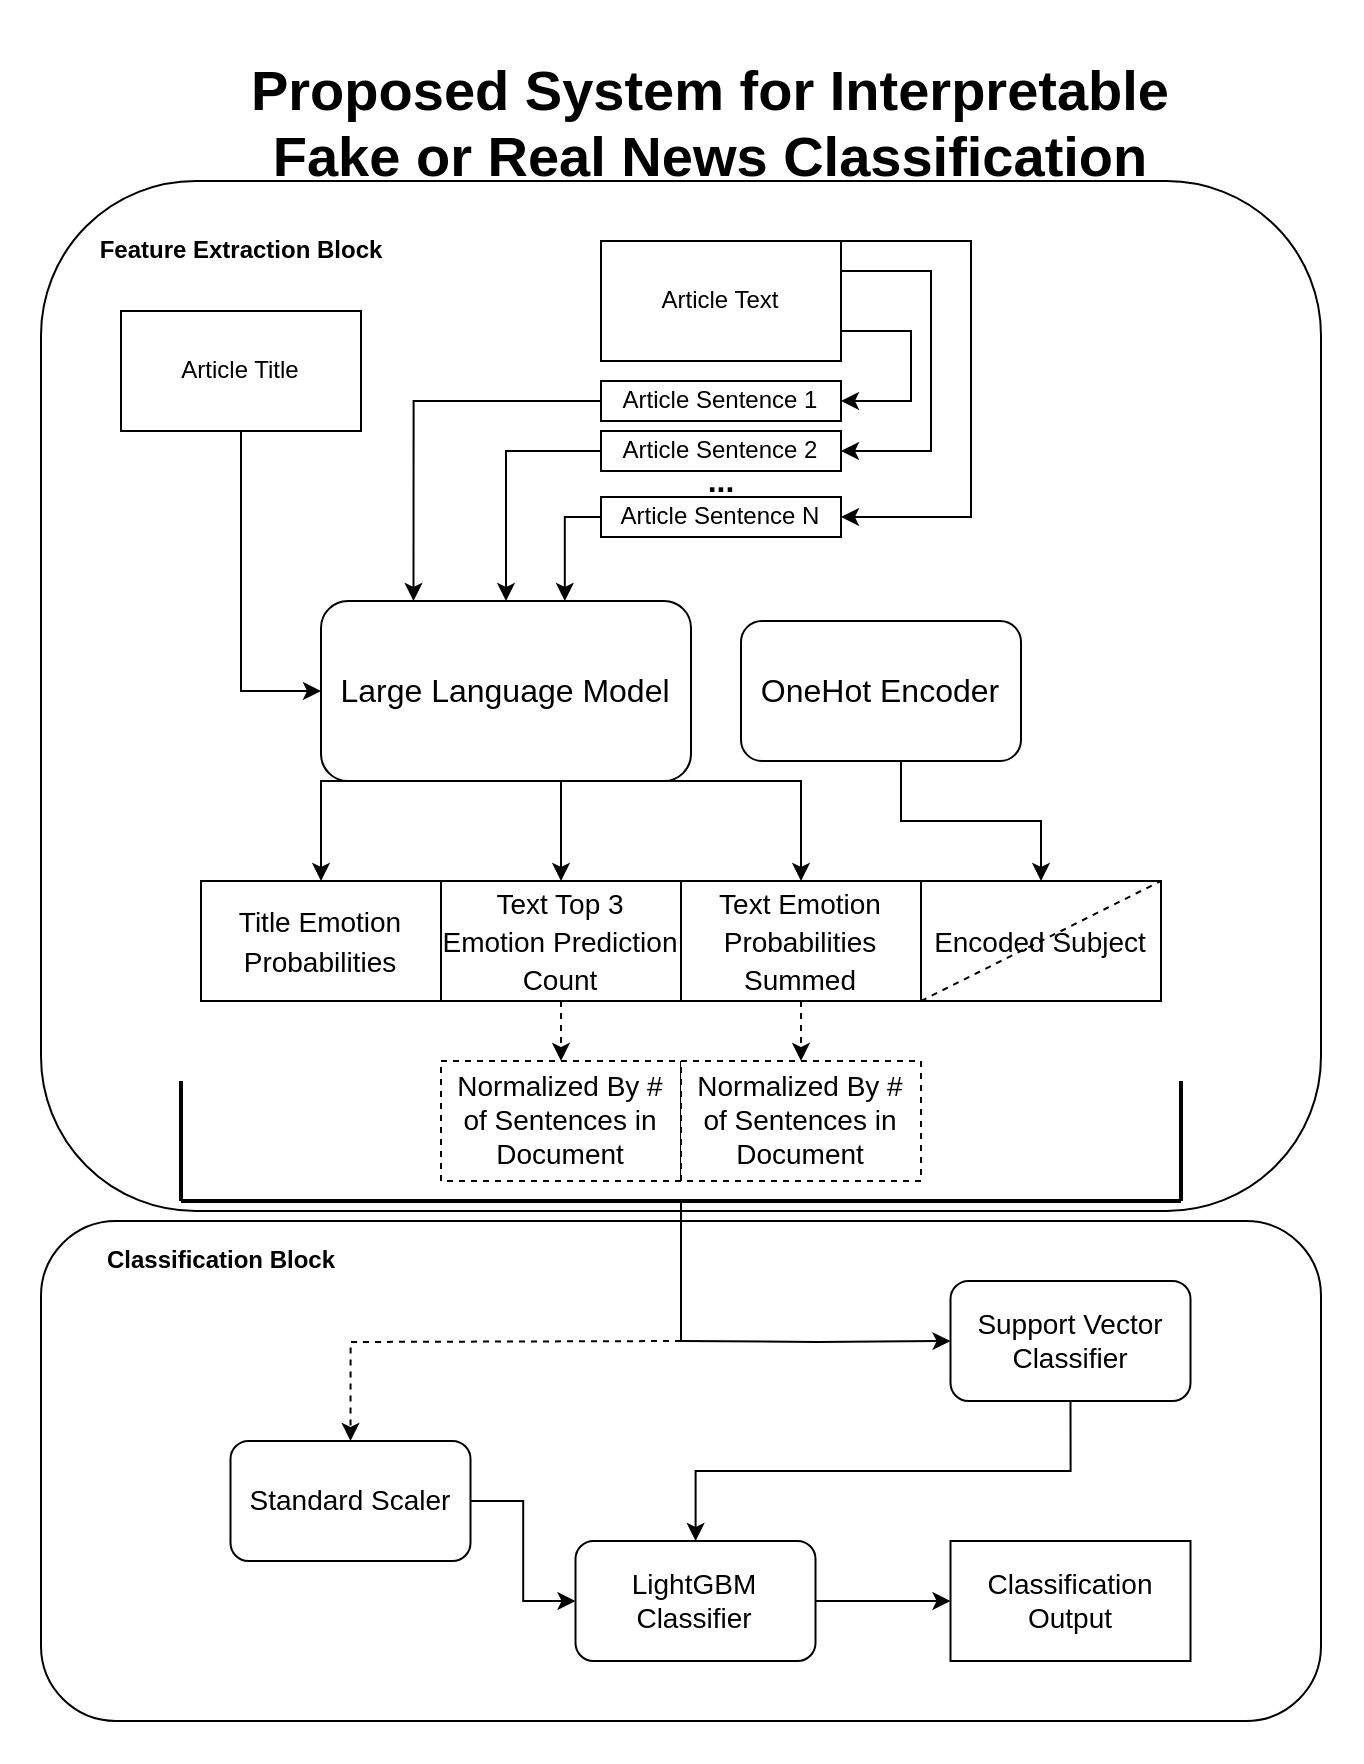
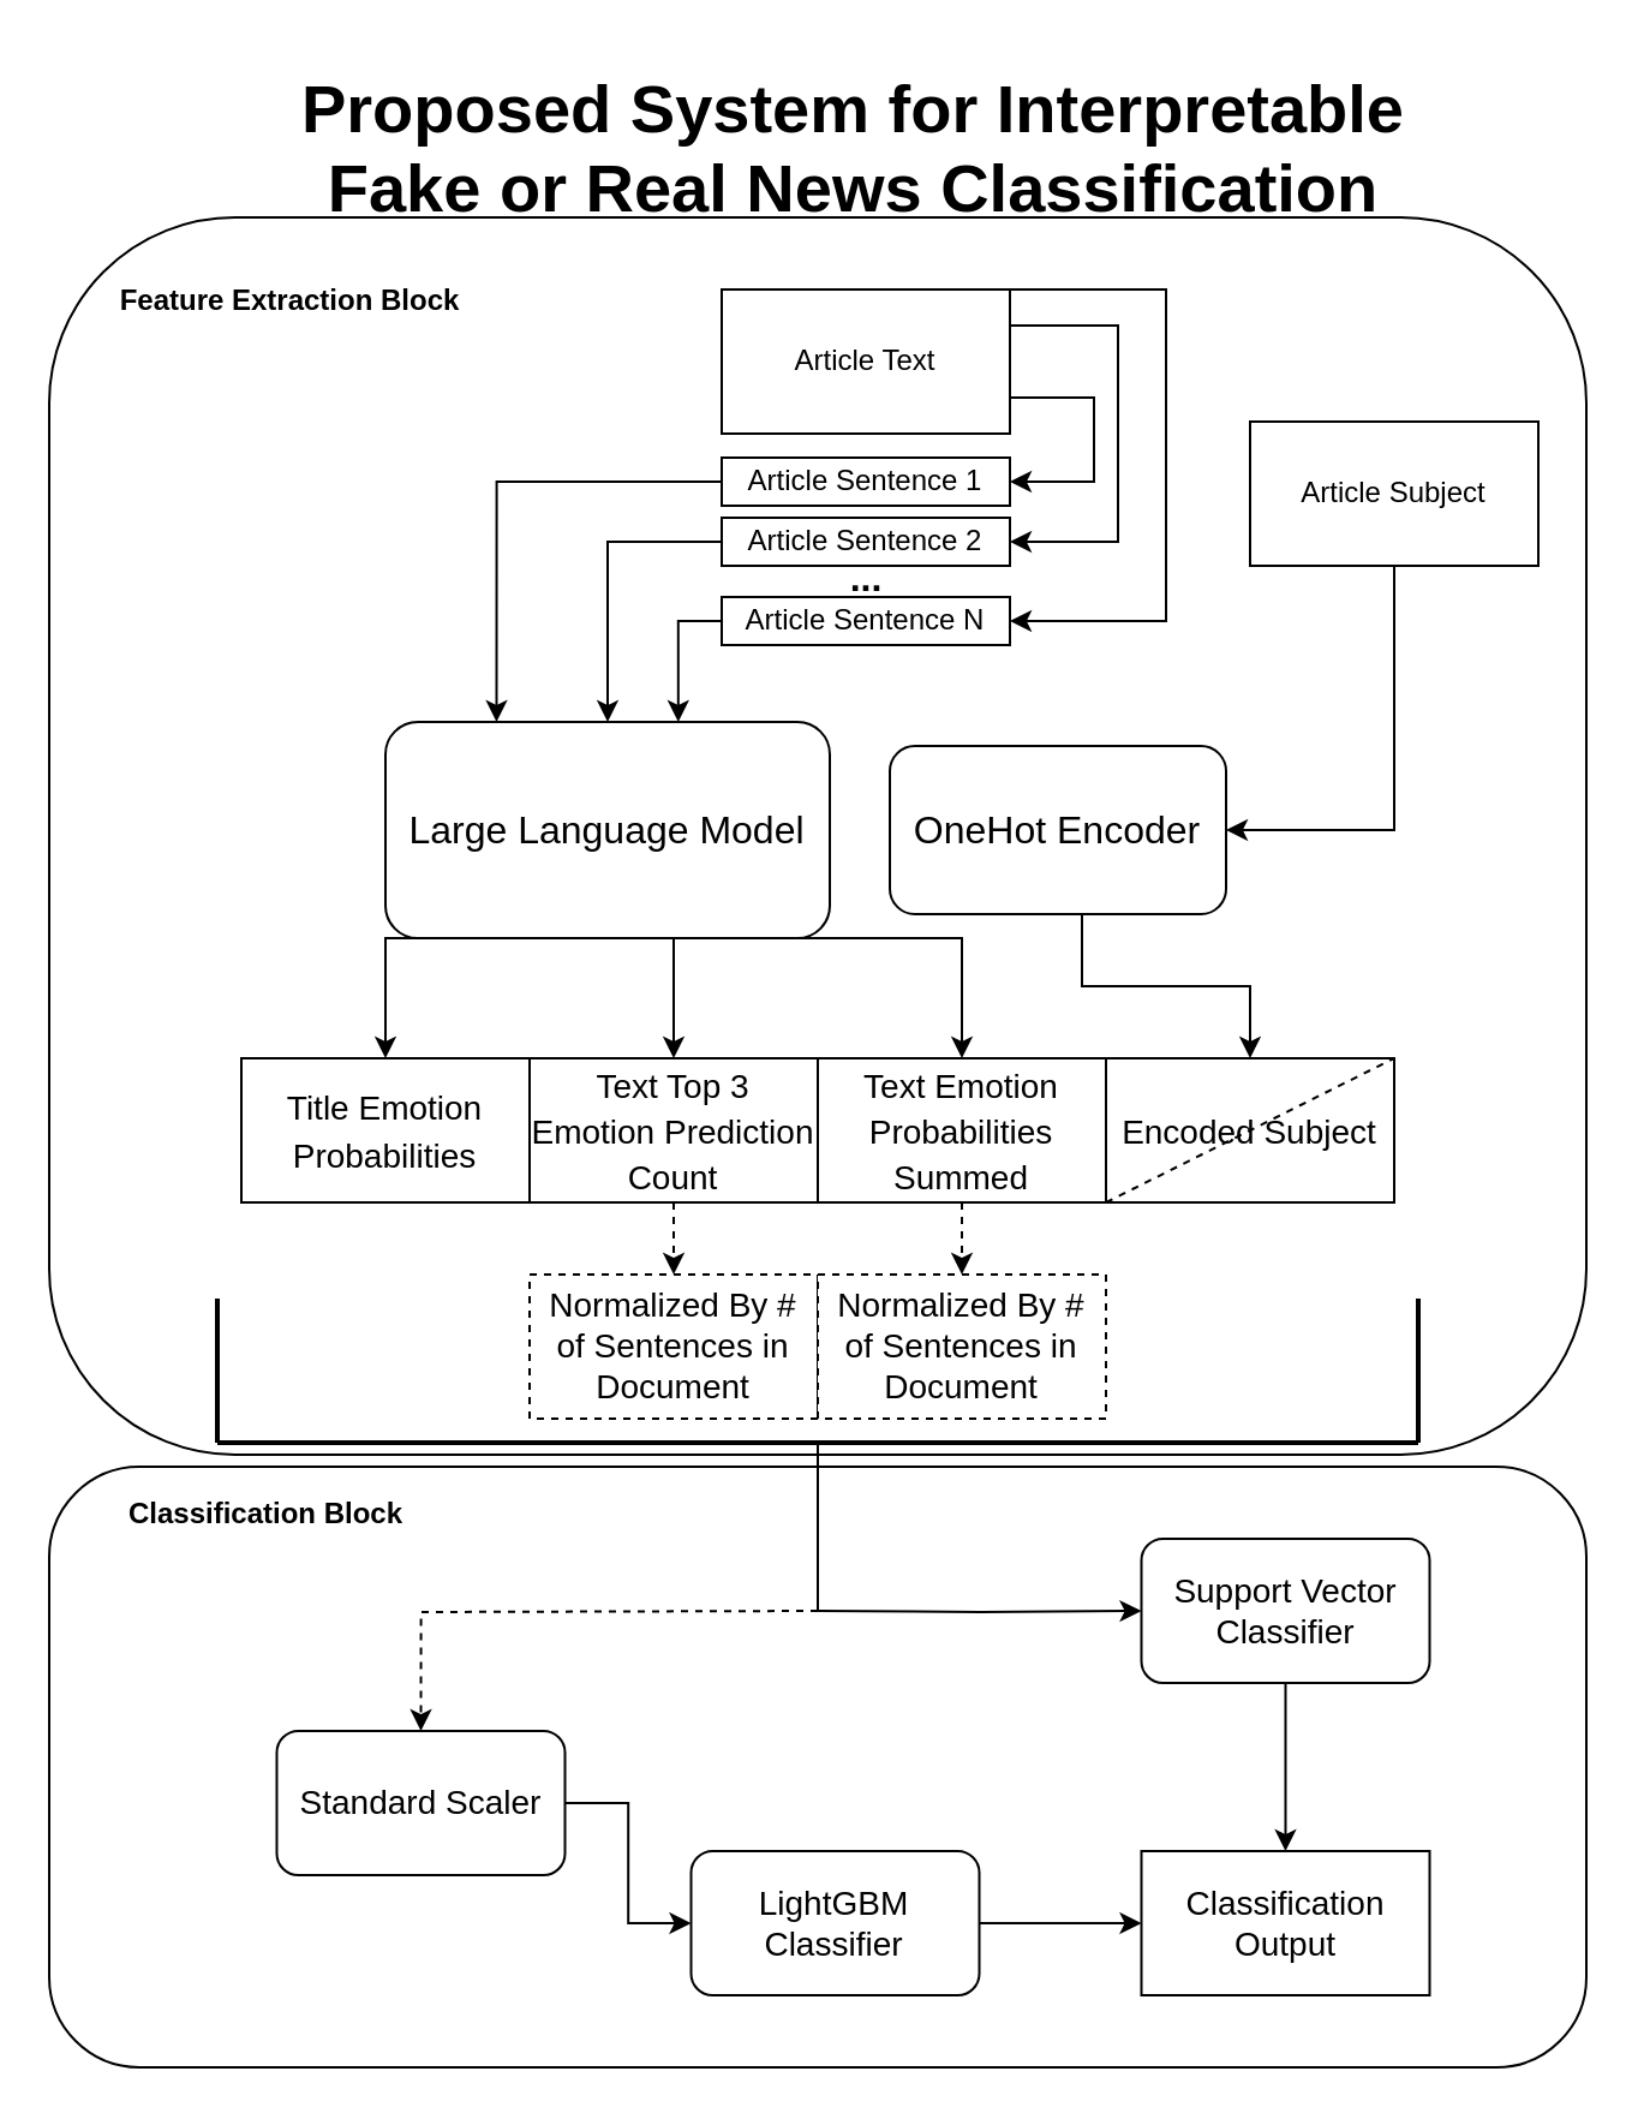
  <mxCell id="0" />
  <mxCell id="1" parent="0" />
- <mxCell id="2" style="edgeStyle=orthogonalEdgeStyle;rounded=0;orthogonalLoop=1;jettySize=auto;html=1;exitX=0.5;exitY=1;exitDx=0;exitDy=0;entryX=0;entryY=0.5;entryDx=0;entryDy=0;fontSize=16;" parent="1" source="3" target="18" edge="1"><mxGeometry relative="1" as="geometry" /></mxCell>
- <mxCell id="3" value="Article Title" style="rounded=0;whiteSpace=wrap;html=1;" parent="1" vertex="1"><mxGeometry x="60" y="155" width="120" height="60" as="geometry" /></mxCell>
  <mxCell id="4" style="edgeStyle=orthogonalEdgeStyle;rounded=0;orthogonalLoop=1;jettySize=auto;html=1;exitX=1;exitY=0;exitDx=0;exitDy=0;entryX=1;entryY=0.5;entryDx=0;entryDy=0;fontSize=16;" parent="1" source="7" target="14" edge="1"><mxGeometry relative="1" as="geometry"><Array as="points"><mxPoint x="485" y="120" /><mxPoint x="485" y="258" /></Array></mxGeometry></mxCell>
  <mxCell id="5" style="edgeStyle=orthogonalEdgeStyle;rounded=0;orthogonalLoop=1;jettySize=auto;html=1;exitX=1;exitY=0.25;exitDx=0;exitDy=0;entryX=1;entryY=0.5;entryDx=0;entryDy=0;fontSize=16;" parent="1" source="7" target="11" edge="1"><mxGeometry relative="1" as="geometry"><Array as="points"><mxPoint x="465" y="135" /><mxPoint x="465" y="225" /></Array></mxGeometry></mxCell>
  <mxCell id="6" style="edgeStyle=orthogonalEdgeStyle;rounded=0;orthogonalLoop=1;jettySize=auto;html=1;exitX=1;exitY=0.75;exitDx=0;exitDy=0;entryX=1;entryY=0.5;entryDx=0;entryDy=0;fontSize=16;" parent="1" source="7" target="9" edge="1"><mxGeometry relative="1" as="geometry"><Array as="points"><mxPoint x="455" y="165" /><mxPoint x="455" y="200" /></Array></mxGeometry></mxCell>
  <mxCell id="7" value="&lt;div&gt;Article Text&lt;/div&gt;" style="rounded=0;whiteSpace=wrap;html=1;" parent="1" vertex="1"><mxGeometry x="300" y="120" width="120" height="60" as="geometry" /></mxCell>
  <mxCell id="8" style="edgeStyle=orthogonalEdgeStyle;rounded=0;orthogonalLoop=1;jettySize=auto;html=1;exitX=0;exitY=0.5;exitDx=0;exitDy=0;entryX=0.25;entryY=0;entryDx=0;entryDy=0;fontSize=16;" parent="1" source="9" target="18" edge="1"><mxGeometry relative="1" as="geometry" /></mxCell>
  <mxCell id="9" value="Article Sentence 1" style="rounded=0;whiteSpace=wrap;html=1;" parent="1" vertex="1"><mxGeometry x="300" y="190" width="120" height="20" as="geometry" /></mxCell>
  <mxCell id="10" style="edgeStyle=orthogonalEdgeStyle;rounded=0;orthogonalLoop=1;jettySize=auto;html=1;exitX=0;exitY=0.5;exitDx=0;exitDy=0;entryX=0.5;entryY=0;entryDx=0;entryDy=0;fontSize=16;" parent="1" source="11" target="18" edge="1"><mxGeometry relative="1" as="geometry" /></mxCell>
  <mxCell id="11" value="Article Sentence 2" style="rounded=0;whiteSpace=wrap;html=1;" parent="1" vertex="1"><mxGeometry x="300" y="215" width="120" height="20" as="geometry" /></mxCell>
  <mxCell id="12" value="&lt;font style=&quot;font-size: 16px;&quot;&gt;&lt;b&gt;...&lt;/b&gt;&lt;/font&gt;" style="text;html=1;align=center;verticalAlign=middle;resizable=0;points=[];autosize=1;strokeColor=none;fillColor=none;" parent="1" vertex="1"><mxGeometry x="340" y="225" width="40" height="30" as="geometry" /></mxCell>
  <mxCell id="13" style="edgeStyle=orthogonalEdgeStyle;rounded=0;orthogonalLoop=1;jettySize=auto;html=1;exitX=0;exitY=0.5;exitDx=0;exitDy=0;entryX=0.659;entryY=0;entryDx=0;entryDy=0;entryPerimeter=0;fontSize=14;" parent="1" source="14" target="18" edge="1"><mxGeometry relative="1" as="geometry"><Array as="points"><mxPoint x="282" y="258" /></Array></mxGeometry></mxCell>
  <mxCell id="14" value="Article Sentence N" style="rounded=0;whiteSpace=wrap;html=1;" parent="1" vertex="1"><mxGeometry x="300" y="248" width="120" height="20" as="geometry" /></mxCell>
  <mxCell id="15" style="edgeStyle=orthogonalEdgeStyle;rounded=0;orthogonalLoop=1;jettySize=auto;html=1;exitX=0.5;exitY=1;exitDx=0;exitDy=0;entryX=0.5;entryY=0;entryDx=0;entryDy=0;fontSize=16;" parent="1" source="18" target="21" edge="1"><mxGeometry relative="1" as="geometry"><Array as="points"><mxPoint x="280" y="390" /></Array></mxGeometry></mxCell>
  <mxCell id="16" style="edgeStyle=orthogonalEdgeStyle;rounded=0;orthogonalLoop=1;jettySize=auto;html=1;exitX=0.25;exitY=1;exitDx=0;exitDy=0;entryX=0.5;entryY=0;entryDx=0;entryDy=0;fontSize=16;" parent="1" source="18" target="19" edge="1"><mxGeometry relative="1" as="geometry"><Array as="points"><mxPoint x="160" y="390" /></Array></mxGeometry></mxCell>
  <mxCell id="17" style="edgeStyle=orthogonalEdgeStyle;rounded=0;orthogonalLoop=1;jettySize=auto;html=1;exitX=0.75;exitY=1;exitDx=0;exitDy=0;entryX=0.5;entryY=0;entryDx=0;entryDy=0;fontSize=16;" parent="1" source="18" target="23" edge="1"><mxGeometry relative="1" as="geometry"><Array as="points"><mxPoint x="400" y="390" /></Array></mxGeometry></mxCell>
  <mxCell id="18" value="Large Language Model" style="rounded=1;whiteSpace=wrap;html=1;fontSize=16;" parent="1" vertex="1"><mxGeometry x="160" y="300" width="185" height="90" as="geometry" /></mxCell>
  <mxCell id="19" value="&lt;font style=&quot;font-size: 14px;&quot;&gt;Title Emotion Probabilities&lt;/font&gt;" style="rounded=0;whiteSpace=wrap;html=1;fontSize=16;" parent="1" vertex="1"><mxGeometry x="100" y="440" width="120" height="60" as="geometry" /></mxCell>
  <mxCell id="20" style="edgeStyle=orthogonalEdgeStyle;rounded=0;orthogonalLoop=1;jettySize=auto;html=1;exitX=0.5;exitY=1;exitDx=0;exitDy=0;entryX=0.5;entryY=0;entryDx=0;entryDy=0;fontSize=14;dashed=1;" parent="1" source="21" target="35" edge="1"><mxGeometry relative="1" as="geometry" /></mxCell>
  <mxCell id="21" value="&lt;font style=&quot;font-size: 14px;&quot;&gt;Text Top 3 Emotion Prediction Count &lt;br&gt;&lt;/font&gt;" style="rounded=0;whiteSpace=wrap;html=1;fontSize=16;" parent="1" vertex="1"><mxGeometry x="220" y="440" width="120" height="60" as="geometry" /></mxCell>
  <mxCell id="22" style="edgeStyle=orthogonalEdgeStyle;rounded=0;orthogonalLoop=1;jettySize=auto;html=1;exitX=0.5;exitY=1;exitDx=0;exitDy=0;entryX=0.5;entryY=0;entryDx=0;entryDy=0;fontSize=14;dashed=1;" parent="1" source="23" target="36" edge="1"><mxGeometry relative="1" as="geometry" /></mxCell>
  <mxCell id="23" value="&lt;font style=&quot;font-size: 14px;&quot;&gt;Text Emotion Probabilities Summed&lt;br&gt;&lt;/font&gt;" style="rounded=0;whiteSpace=wrap;html=1;fontSize=16;" parent="1" vertex="1"><mxGeometry x="340" y="440" width="120" height="60" as="geometry" /></mxCell>
  <mxCell id="24" value="&lt;font style=&quot;font-size: 14px;&quot;&gt;Encoded Subject&lt;/font&gt;" style="rounded=0;whiteSpace=wrap;html=1;fontSize=16;" parent="1" vertex="1"><mxGeometry x="460" y="440" width="120" height="60" as="geometry" /></mxCell>
+ <mxCell id="25" style="edgeStyle=orthogonalEdgeStyle;rounded=0;orthogonalLoop=1;jettySize=auto;html=1;exitX=0.5;exitY=1;exitDx=0;exitDy=0;entryX=1;entryY=0.5;entryDx=0;entryDy=0;fontSize=16;" parent="1" source="26" target="28" edge="1"><mxGeometry relative="1" as="geometry" /></mxCell>
+ <mxCell id="26" value="Article Subject" style="rounded=0;whiteSpace=wrap;html=1;" parent="1" vertex="1"><mxGeometry x="520" y="175" width="120" height="60" as="geometry" /></mxCell>
  <mxCell id="27" style="edgeStyle=orthogonalEdgeStyle;rounded=0;orthogonalLoop=1;jettySize=auto;html=1;exitX=0.5;exitY=1;exitDx=0;exitDy=0;entryX=0.5;entryY=0;entryDx=0;entryDy=0;fontSize=16;" parent="1" source="28" target="24" edge="1"><mxGeometry relative="1" as="geometry"><Array as="points"><mxPoint x="450" y="410" /><mxPoint x="520" y="410" /></Array></mxGeometry></mxCell>
  <mxCell id="28" value="OneHot Encoder" style="rounded=1;whiteSpace=wrap;html=1;fontSize=16;" parent="1" vertex="1"><mxGeometry x="370" y="310" width="140" height="70" as="geometry" /></mxCell>
  <mxCell id="29" style="edgeStyle=orthogonalEdgeStyle;rounded=0;orthogonalLoop=1;jettySize=auto;html=1;exitX=1;exitY=0.5;exitDx=0;exitDy=0;entryX=0;entryY=0.5;entryDx=0;entryDy=0;fontSize=14;" parent="1" source="30" target="32" edge="1"><mxGeometry relative="1" as="geometry" /></mxCell>
  <mxCell id="30" value="Standard Scaler" style="rounded=1;whiteSpace=wrap;html=1;fontSize=14;" parent="1" vertex="1"><mxGeometry x="114.75" y="720" width="120" height="60" as="geometry" /></mxCell>
  <mxCell id="31" style="edgeStyle=orthogonalEdgeStyle;rounded=0;orthogonalLoop=1;jettySize=auto;html=1;exitX=1;exitY=0.5;exitDx=0;exitDy=0;entryX=0;entryY=0.5;entryDx=0;entryDy=0;fontSize=14;" parent="1" source="32" target="33" edge="1"><mxGeometry relative="1" as="geometry" /></mxCell>
  <mxCell id="32" value="LightGBM Classifier" style="rounded=1;whiteSpace=wrap;html=1;fontSize=14;" parent="1" vertex="1"><mxGeometry x="287.25" y="770" width="120" height="60" as="geometry" /></mxCell>
  <mxCell id="33" value="Classification Output" style="rounded=0;whiteSpace=wrap;html=1;fontSize=14;" parent="1" vertex="1"><mxGeometry x="474.75" y="770" width="120" height="60" as="geometry" /></mxCell>
  <mxCell id="34" value="" style="endArrow=none;dashed=1;html=1;rounded=0;fontSize=14;entryX=1;entryY=0;entryDx=0;entryDy=0;" parent="1" target="24" edge="1"><mxGeometry width="50" height="50" relative="1" as="geometry"><mxPoint x="460" y="500" as="sourcePoint" /><mxPoint x="510" y="450" as="targetPoint" /></mxGeometry></mxCell>
  <mxCell id="35" value="Normalized By # of Sentences in Document" style="rounded=0;whiteSpace=wrap;html=1;fontSize=14;dashed=1;" parent="1" vertex="1"><mxGeometry x="220" y="530" width="120" height="60" as="geometry" /></mxCell>
  <mxCell id="36" value="Normalized By # of Sentences in Document" style="rounded=0;whiteSpace=wrap;html=1;fontSize=14;dashed=1;" parent="1" vertex="1"><mxGeometry x="340" y="530" width="120" height="60" as="geometry" /></mxCell>
  <mxCell id="37" value="" style="endArrow=none;html=1;rounded=0;fontSize=14;strokeWidth=2;" parent="1" edge="1"><mxGeometry width="50" height="50" relative="1" as="geometry"><mxPoint x="90" y="600" as="sourcePoint" /><mxPoint x="590" y="600" as="targetPoint" /></mxGeometry></mxCell>
  <mxCell id="38" value="" style="endArrow=none;html=1;rounded=0;fontSize=14;strokeWidth=2;" parent="1" edge="1"><mxGeometry width="50" height="50" relative="1" as="geometry"><mxPoint x="590" y="600" as="sourcePoint" /><mxPoint x="590" y="540" as="targetPoint" /></mxGeometry></mxCell>
  <mxCell id="39" value="" style="endArrow=none;html=1;rounded=0;fontSize=14;strokeWidth=2;" parent="1" edge="1"><mxGeometry width="50" height="50" relative="1" as="geometry"><mxPoint x="90" y="600" as="sourcePoint" /><mxPoint x="90" y="540" as="targetPoint" /></mxGeometry></mxCell>
  <mxCell id="40" value="&lt;h1 align=&quot;center&quot;&gt;Proposed System for Interpretable Fake or Real News Classification&lt;br&gt;&lt;/h1&gt;" style="text;html=1;strokeColor=none;fillColor=none;spacing=5;spacingTop=-20;whiteSpace=wrap;overflow=hidden;rounded=0;dashed=1;fontSize=14;align=center;" parent="1" vertex="1"><mxGeometry x="96" width="517.5" height="120" as="geometry" y="20" /></mxCell>
  <mxCell id="41" style="edgeStyle=orthogonalEdgeStyle;rounded=0;orthogonalLoop=1;jettySize=auto;html=1;entryX=0;entryY=0.5;entryDx=0;entryDy=0;fontSize=14;strokeWidth=1;" parent="1" target="45" edge="1"><mxGeometry relative="1" as="geometry"><mxPoint x="340" y="670" as="sourcePoint" /></mxGeometry></mxCell>
  <mxCell id="42" style="edgeStyle=orthogonalEdgeStyle;rounded=0;orthogonalLoop=1;jettySize=auto;html=1;entryX=0.5;entryY=0;entryDx=0;entryDy=0;fontSize=14;strokeWidth=1;dashed=1;" parent="1" target="30" edge="1"><mxGeometry relative="1" as="geometry"><mxPoint x="340" y="670" as="sourcePoint" /></mxGeometry></mxCell>
  <mxCell id="43" style="edgeStyle=orthogonalEdgeStyle;rounded=0;orthogonalLoop=1;jettySize=auto;html=1;fontSize=14;endArrow=none;endFill=0;" parent="1" edge="1"><mxGeometry relative="1" as="geometry"><mxPoint x="340" y="600" as="sourcePoint" /><mxPoint x="340" y="670" as="targetPoint" /><Array as="points"><mxPoint x="340" y="650" /><mxPoint x="340" y="650" /></Array></mxGeometry></mxCell>
- <mxCell id="44" style="edgeStyle=orthogonalEdgeStyle;rounded=0;orthogonalLoop=1;jettySize=auto;html=1;exitX=0.5;exitY=1;exitDx=0;exitDy=0;fontSize=14;strokeWidth=1;" parent="1" source="45" target="32" edge="1"><mxGeometry relative="1" as="geometry" /></mxCell>
+ <mxCell id="44" style="edgeStyle=orthogonalEdgeStyle;rounded=0;orthogonalLoop=1;jettySize=auto;html=1;exitX=0.5;exitY=1;exitDx=0;exitDy=0;entryX=0.5;entryY=0;entryDx=0;entryDy=0;fontSize=14;strokeWidth=1;" parent="1" source="45" target="33" edge="1"><mxGeometry relative="1" as="geometry" /></mxCell>
  <mxCell id="45" value="Support Vector Classifier" style="rounded=1;whiteSpace=wrap;html=1;fontSize=14;" parent="1" vertex="1"><mxGeometry x="474.75" y="640" width="120" height="60" as="geometry" /></mxCell>
  <mxCell id="46" value="" style="rounded=1;whiteSpace=wrap;html=1;fillColor=none;" vertex="1" parent="1"><mxGeometry x="20" y="90" width="640" height="515" as="geometry" /></mxCell>
  <mxCell id="47" value="&lt;b&gt;Feature Extraction Block&lt;/b&gt;" style="text;html=1;align=center;verticalAlign=middle;resizable=0;points=[];autosize=1;strokeColor=none;fillColor=none;" vertex="1" parent="1"><mxGeometry x="40" y="110" width="160" height="30" as="geometry" /></mxCell>
  <mxCell id="48" value="" style="rounded=1;whiteSpace=wrap;html=1;fillColor=none;" vertex="1" parent="1"><mxGeometry x="20" y="610" width="640" height="250" as="geometry" /></mxCell>
  <mxCell id="49" value="&lt;b&gt;Classification Block&lt;br&gt;&lt;/b&gt;" style="text;html=1;align=center;verticalAlign=middle;resizable=0;points=[];autosize=1;strokeColor=none;fillColor=none;" vertex="1" parent="1"><mxGeometry x="40" y="615" width="140" height="30" as="geometry" /></mxCell>
